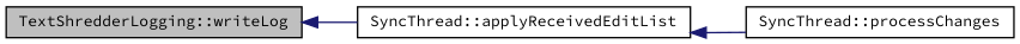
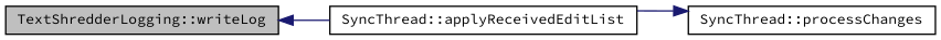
  digraph {
    fontname="Source Code Pro"
    rankdir=LR
    node [color=black fillcolor=white fontname="Source Code Pro" fontsize=10 shape=record style=filled]
    edge [color=midnightblue dir=back fontname="Source Code Pro" fontsize=10 labelfontname="FreeSans.ttf" labelfontsize=10 style=solid]
    n1 [fillcolor=grey75 fontcolor=black height=0.2 label="TextShredderLogging::writeLog" width=0.4]
    n2 [height=0.2 label="SyncThread::applyReceivedEditList" width=0.4]
    n3 [height=0.2 label="SyncThread::processChanges" width=0.4]
    n1 -> n2
-   n2 -> n3
+   n3 -> n2
  }
